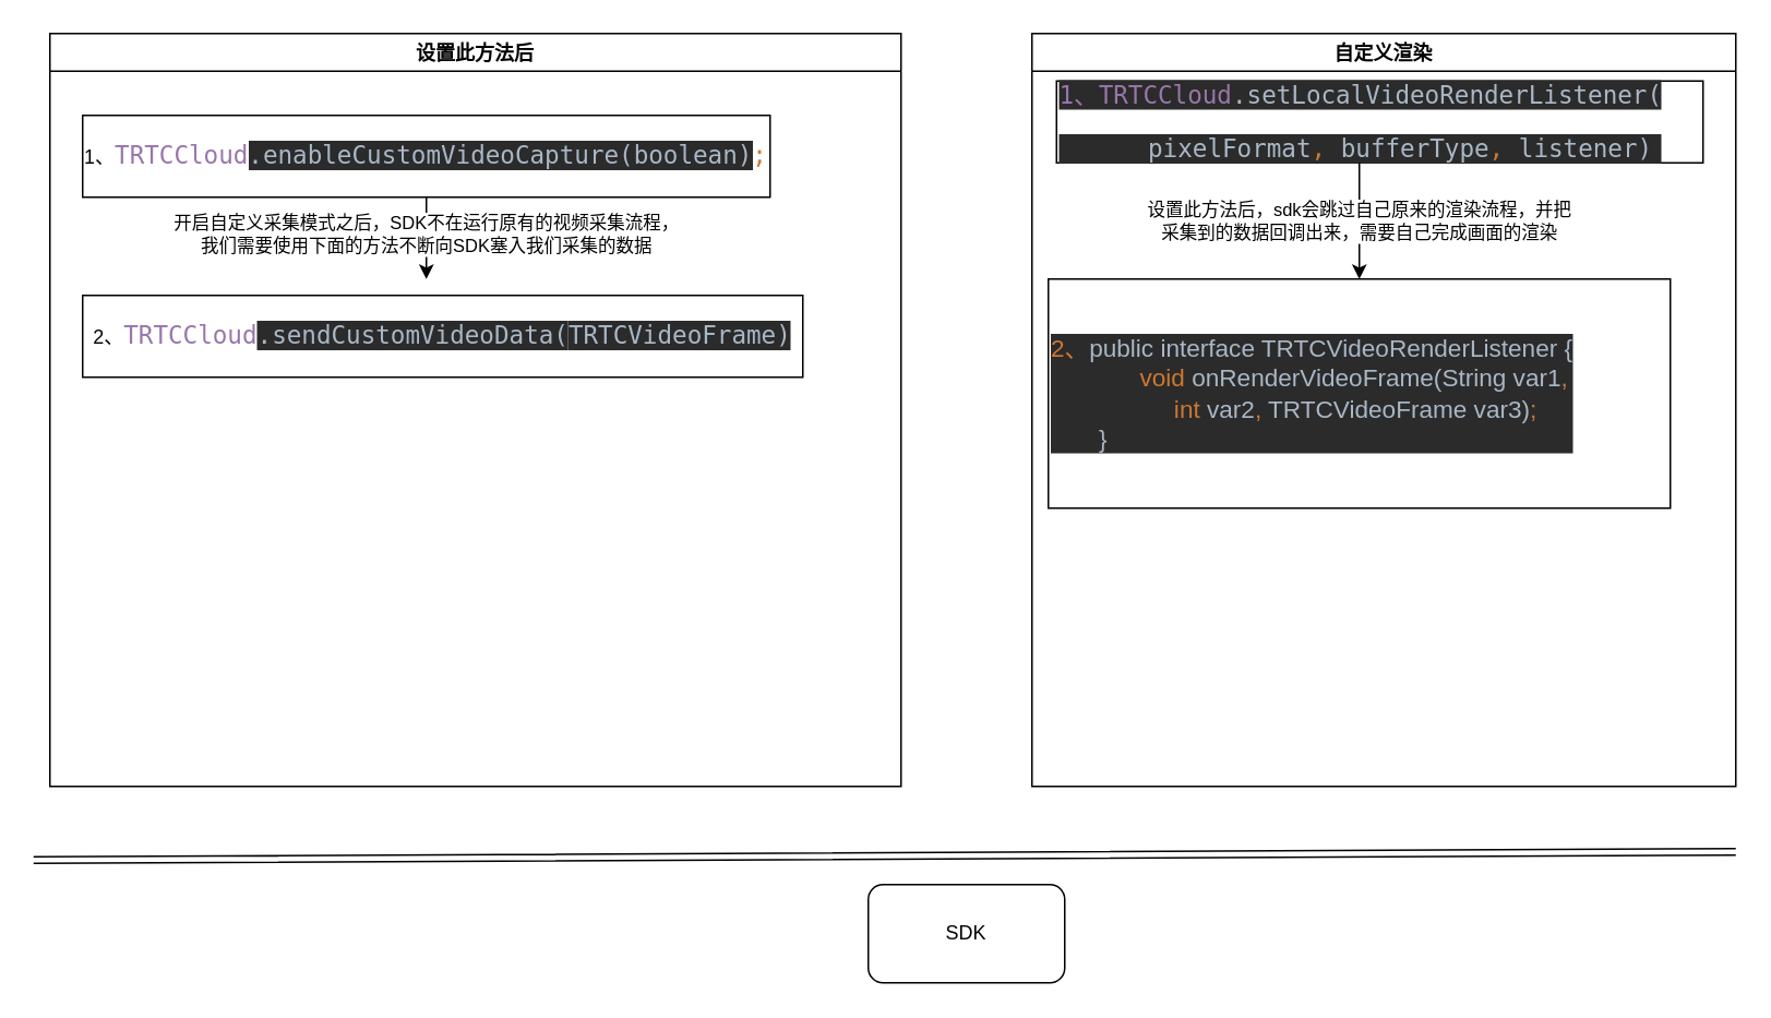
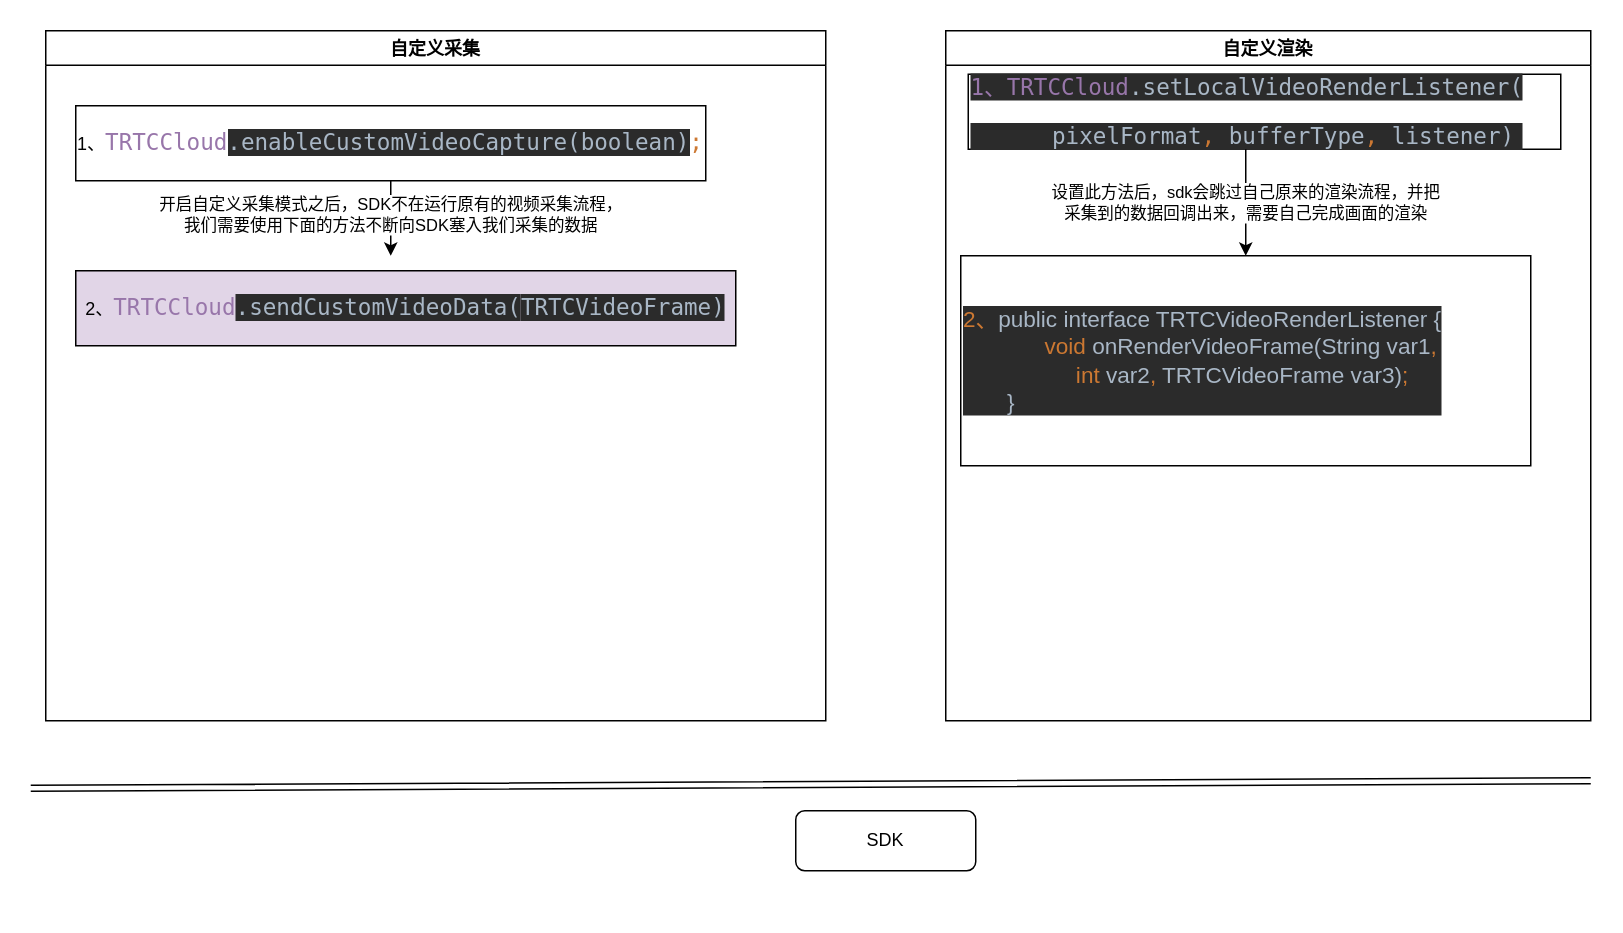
  <mxCell id="0" />
  <mxCell id="1" parent="0" />
- <mxCell id="2" value="SDK" style="rounded=1;whiteSpace=wrap;html=1;" vertex="1" parent="1"><mxGeometry x="530" y="540" width="120" height="60" as="geometry" /></mxCell>
- <mxCell id="3" value="设置此方法后" style="swimlane;" vertex="1" parent="1"><mxGeometry x="30" y="20" width="520" height="460" as="geometry" /></mxCell>
+ <mxCell id="2" value="SDK" style="rounded=1;whiteSpace=wrap;html=1;" vertex="1" parent="1"><mxGeometry x="530" y="540" width="120" height="40" as="geometry" /></mxCell>
+ <mxCell id="3" value="自定义采集" style="swimlane;" vertex="1" parent="1"><mxGeometry x="30" y="20" width="520" height="460" as="geometry" /></mxCell>
  <mxCell id="4" value="1、&lt;span style=&quot;font-family: &amp;#34;menlo&amp;#34; , monospace ; font-size: 11.3pt ; color: rgb(152 , 118 , 170)&quot;&gt;TRTCCloud&lt;/span&gt;&lt;span style=&quot;background-color: rgb(43 , 43 , 43) ; color: rgb(169 , 183 , 198) ; font-family: &amp;#34;menlo&amp;#34; , monospace ; font-size: 11.3pt&quot;&gt;.enableCustomVideoCapture(boolean)&lt;/span&gt;&lt;span style=&quot;font-family: &amp;#34;menlo&amp;#34; , monospace ; font-size: 11.3pt ; color: rgb(204 , 120 , 50)&quot;&gt;;&lt;br&gt;&lt;/span&gt;" style="rounded=0;whiteSpace=wrap;html=1;" vertex="1" parent="3"><mxGeometry x="20" y="50" width="420" height="50" as="geometry" /></mxCell>
- <mxCell id="5" value="2、&lt;span style=&quot;font-family: &amp;#34;menlo&amp;#34; , monospace ; font-size: 11.3pt ; color: rgb(152 , 118 , 170)&quot;&gt;TRTCCloud&lt;/span&gt;&lt;span style=&quot;background-color: rgb(43 , 43 , 43) ; color: rgb(169 , 183 , 198) ; font-family: &amp;#34;menlo&amp;#34; , monospace ; font-size: 11.3pt&quot;&gt;.sendCustomVideoData(&lt;/span&gt;&lt;span style=&quot;background-color: rgb(43 , 43 , 43) ; color: rgb(169 , 183 , 198) ; font-family: &amp;#34;menlo&amp;#34; , monospace ; font-size: 11.3pt&quot;&gt;TRTCVideoFrame&lt;/span&gt;&lt;span style=&quot;background-color: rgb(43 , 43 , 43) ; color: rgb(169 , 183 , 198) ; font-family: &amp;#34;menlo&amp;#34; , monospace ; font-size: 11.3pt&quot;&gt;)&lt;/span&gt;" style="rounded=0;whiteSpace=wrap;html=1;" vertex="1" parent="3"><mxGeometry x="20" y="160" width="440" height="50" as="geometry" /></mxCell>
+ <mxCell id="5" value="2、&lt;span style=&quot;font-family: &amp;#34;menlo&amp;#34; , monospace ; font-size: 11.3pt ; color: rgb(152 , 118 , 170)&quot;&gt;TRTCCloud&lt;/span&gt;&lt;span style=&quot;background-color: rgb(43 , 43 , 43) ; color: rgb(169 , 183 , 198) ; font-family: &amp;#34;menlo&amp;#34; , monospace ; font-size: 11.3pt&quot;&gt;.sendCustomVideoData(&lt;/span&gt;&lt;span style=&quot;background-color: rgb(43 , 43 , 43) ; color: rgb(169 , 183 , 198) ; font-family: &amp;#34;menlo&amp;#34; , monospace ; font-size: 11.3pt&quot;&gt;TRTCVideoFrame&lt;/span&gt;&lt;span style=&quot;background-color: rgb(43 , 43 , 43) ; color: rgb(169 , 183 , 198) ; font-family: &amp;#34;menlo&amp;#34; , monospace ; font-size: 11.3pt&quot;&gt;)&lt;/span&gt;" style="rounded=0;whiteSpace=wrap;html=1;fillColor=#e1d5e7;" vertex="1" parent="3"><mxGeometry x="20" y="160" width="440" height="50" as="geometry" /></mxCell>
  <mxCell id="6" value="自定义渲染" style="swimlane;" vertex="1" parent="1"><mxGeometry x="630" y="20" width="430" height="460" as="geometry" /></mxCell>
  <mxCell id="7" value="&lt;p style=&quot;background-color: #2b2b2b ; color: #a9b7c6 ; font-family: &amp;#34;menlo&amp;#34; , monospace ; font-size: 11.3pt&quot;&gt;&lt;span style=&quot;color: #9876aa&quot;&gt;1、TRTCCloud&lt;/span&gt;.setLocalVideoRenderListener(&lt;/p&gt;&lt;p style=&quot;background-color: #2b2b2b ; color: #a9b7c6 ; font-family: &amp;#34;menlo&amp;#34; , monospace ; font-size: 11.3pt&quot;&gt;&lt;span style=&quot;font-size: 11.3pt&quot;&gt;&amp;nbsp; &amp;nbsp; &amp;nbsp; pixelFormat&lt;/span&gt;&lt;span style=&quot;font-size: 11.3pt ; color: rgb(204 , 120 , 50)&quot;&gt;, &lt;/span&gt;&lt;span style=&quot;font-size: 11.3pt&quot;&gt;bufferType&lt;/span&gt;&lt;span style=&quot;font-size: 11.3pt ; color: rgb(204 , 120 , 50)&quot;&gt;, &lt;/span&gt;&lt;span style=&quot;font-size: 11.3pt&quot;&gt;listener)&lt;/span&gt;&lt;/p&gt;" style="rounded=0;whiteSpace=wrap;html=1;align=left;" vertex="1" parent="6"><mxGeometry x="15" y="29" width="395" height="50" as="geometry" /></mxCell>
  <mxCell id="8" value="&lt;p style=&quot;background-color: rgb(43 , 43 , 43) ; color: rgb(169 , 183 , 198) ; font-size: 11.3pt&quot;&gt;&lt;font face=&quot;Helvetica&quot;&gt;&lt;span style=&quot;color: rgb(204 , 120 , 50)&quot;&gt;2、&lt;/span&gt;public interface &lt;span style=&quot;font-size: 11.3pt ; white-space: normal&quot;&gt;TRTCVideoRenderListener {&lt;br&gt;&lt;/span&gt;&lt;/font&gt;&lt;font face=&quot;Helvetica&quot;&gt;&lt;span style=&quot;color: #cc7832&quot;&gt;&amp;nbsp; &amp;nbsp; &amp;nbsp; &amp;nbsp; &amp;nbsp; &amp;nbsp; &amp;nbsp;void &lt;/span&gt;onRenderVideoFrame(String var1&lt;span style=&quot;color: #cc7832&quot;&gt;,&lt;br&gt;&lt;/span&gt;&lt;/font&gt;&lt;font face=&quot;Helvetica&quot;&gt;&lt;span style=&quot;color: rgb(204 , 120 , 50)&quot;&gt;&amp;nbsp; &amp;nbsp; &amp;nbsp; &amp;nbsp; &amp;nbsp; &amp;nbsp; &amp;nbsp; &amp;nbsp; &amp;nbsp; int &lt;/span&gt;var2&lt;span style=&quot;color: rgb(204 , 120 , 50)&quot;&gt;, &lt;/span&gt;TRTCVideoFrame var3)&lt;span style=&quot;color: rgb(204 , 120 , 50)&quot;&gt;;&lt;br&gt;&lt;/span&gt;&lt;/font&gt;&lt;font face=&quot;Helvetica&quot;&gt;&amp;nbsp; &amp;nbsp; &amp;nbsp; &amp;nbsp;}&lt;/font&gt;&lt;/p&gt;" style="rounded=0;whiteSpace=wrap;html=1;align=left;" vertex="1" parent="6"><mxGeometry x="10" y="150" width="380" height="140" as="geometry" /></mxCell>
  <mxCell id="9" value="设置此方法后，sdk会跳过自己原来的渲染流程，并把&lt;br&gt;采集到的数据回调出来，需要自己完成画面的渲染" style="endArrow=classic;html=1;entryX=0.5;entryY=0;entryDx=0;entryDy=0;" edge="1" parent="6" target="8"><mxGeometry width="50" height="50" relative="1" as="geometry"><mxPoint x="200" y="79" as="sourcePoint" /><mxPoint x="220" y="140" as="targetPoint" /><Array as="points"><mxPoint x="200" y="150" /></Array></mxGeometry></mxCell>
  <mxCell id="10" value="" style="shape=link;html=1;" edge="1" parent="1"><mxGeometry width="100" relative="1" as="geometry"><mxPoint x="20" y="525" as="sourcePoint" /><mxPoint x="1060" y="520" as="targetPoint" /></mxGeometry></mxCell>
  <mxCell id="11" style="edgeStyle=orthogonalEdgeStyle;rounded=0;orthogonalLoop=1;jettySize=auto;html=1;" edge="1" parent="1" source="4"><mxGeometry relative="1" as="geometry"><mxPoint x="260" y="170" as="targetPoint" /></mxGeometry></mxCell>
  <mxCell id="12" value="开启自定义采集模式之后，SDK不在运行原有的视频采集流程，&lt;br&gt;我们需要使用下面的方法不断向SDK塞入我们采集的数据" style="edgeLabel;html=1;align=center;verticalAlign=middle;resizable=0;points=[];" vertex="1" connectable="0" parent="11"><mxGeometry x="-0.133" y="-1" relative="1" as="geometry"><mxPoint as="offset" /></mxGeometry></mxCell>
